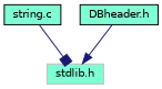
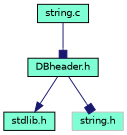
  digraph {
    node [color=black fillcolor=aquamarine fontname=Helvetica fontsize=10 shape=record style=filled]
    edge [arrowhead=box color=midnightblue fontname=Helvetica fontsize=10 labelfontname=Helvetica labelfontsize=10 style=solid]
    n1 [fontcolor=black height=0.2 label="string.c" width=0.4]
    n2 [height=0.2 label="DBheader.h" width=0.4]
-   n3 [color=grey75 height=0.2 label="stdlib.h" width=0.4]
-   n1 -> n3
+   n3 [height=0.2 label="stdlib.h" width=0.4]
+   n4 [color=grey75 height=0.2 label="string.h" width=0.4]
+   n1 -> n2
    n2 -> n3 [arrowhead=normal]
+   n2 -> n4
  }
